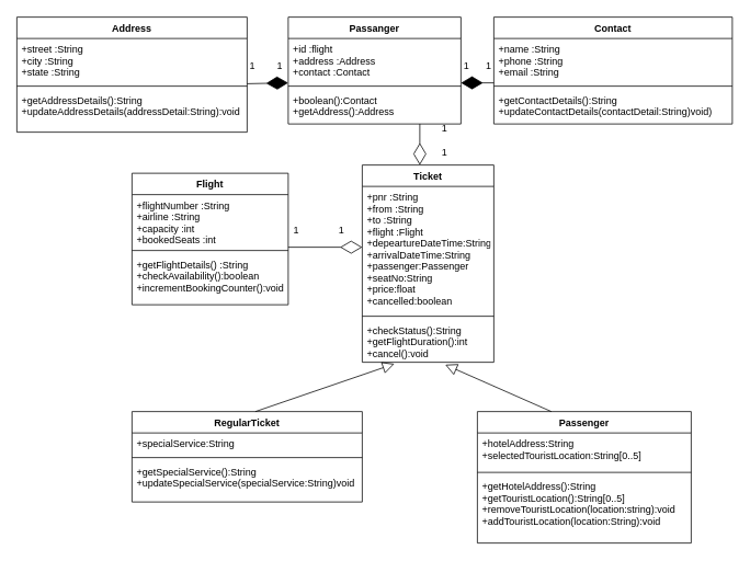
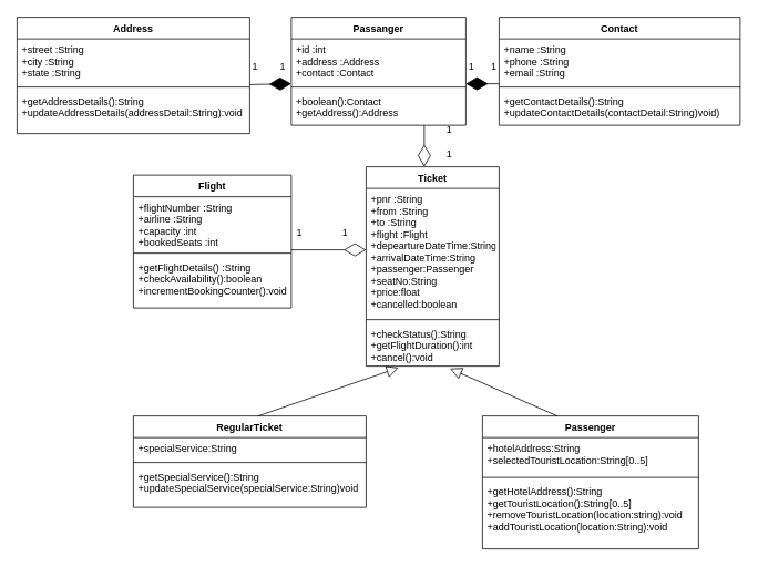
  <mxCell id="0" />
  <mxCell id="1" parent="0" />
  <mxCell id="2" value="Flight" style="swimlane;fontStyle=1;align=center;verticalAlign=top;childLayout=stackLayout;horizontal=1;startSize=26;horizontalStack=0;resizeParent=1;resizeParentMax=0;resizeLast=0;collapsible=1;marginBottom=0;" parent="1" vertex="1"><mxGeometry x="160" y="210" width="190" height="160" as="geometry" /></mxCell>
  <mxCell id="3" value="+flightNumber :String&#10;+airline :String&#10;+capacity :int&#10;+bookedSeats :int" style="text;strokeColor=none;fillColor=none;align=left;verticalAlign=top;spacingLeft=4;spacingRight=4;overflow=hidden;rotatable=0;points=[[0,0.5],[1,0.5]];portConstraint=eastwest;" parent="2" vertex="1"><mxGeometry y="26" width="190" height="64" as="geometry" /></mxCell>
  <mxCell id="4" value="" style="line;strokeWidth=1;fillColor=none;align=left;verticalAlign=middle;spacingTop=-1;spacingLeft=3;spacingRight=3;rotatable=0;labelPosition=right;points=[];portConstraint=eastwest;" parent="2" vertex="1"><mxGeometry y="90" width="190" height="8" as="geometry" /></mxCell>
  <mxCell id="5" value="+getFlightDetails() :String&#10;+checkAvailability():boolean&#10;+incrementBookingCounter():void" style="text;strokeColor=none;fillColor=none;align=left;verticalAlign=top;spacingLeft=4;spacingRight=4;overflow=hidden;rotatable=0;points=[[0,0.5],[1,0.5]];portConstraint=eastwest;" parent="2" vertex="1"><mxGeometry y="98" width="190" height="62" as="geometry" /></mxCell>
  <mxCell id="6" value="Address" style="swimlane;fontStyle=1;align=center;verticalAlign=top;childLayout=stackLayout;horizontal=1;startSize=26;horizontalStack=0;resizeParent=1;resizeParentMax=0;resizeLast=0;collapsible=1;marginBottom=0;" parent="1" vertex="1"><mxGeometry x="20" y="20" width="280" height="140" as="geometry" /></mxCell>
  <mxCell id="7" value="+street :String&#10;+city :String&#10;+state :String" style="text;strokeColor=none;fillColor=none;align=left;verticalAlign=top;spacingLeft=4;spacingRight=4;overflow=hidden;rotatable=0;points=[[0,0.5],[1,0.5]];portConstraint=eastwest;" parent="6" vertex="1"><mxGeometry y="26" width="280" height="54" as="geometry" /></mxCell>
  <mxCell id="8" value="" style="line;strokeWidth=1;fillColor=none;align=left;verticalAlign=middle;spacingTop=-1;spacingLeft=3;spacingRight=3;rotatable=0;labelPosition=right;points=[];portConstraint=eastwest;" parent="6" vertex="1"><mxGeometry y="80" width="280" height="8" as="geometry" /></mxCell>
  <mxCell id="9" value="+getAddressDetails():String&#10;+updateAddressDetails(addressDetail:String):void" style="text;strokeColor=none;fillColor=none;align=left;verticalAlign=top;spacingLeft=4;spacingRight=4;overflow=hidden;rotatable=0;points=[[0,0.5],[1,0.5]];portConstraint=eastwest;" parent="6" vertex="1"><mxGeometry y="88" width="280" height="52" as="geometry" /></mxCell>
  <mxCell id="10" value="Passanger" style="swimlane;fontStyle=1;align=center;verticalAlign=top;childLayout=stackLayout;horizontal=1;startSize=26;horizontalStack=0;resizeParent=1;resizeParentMax=0;resizeLast=0;collapsible=1;marginBottom=0;" parent="1" vertex="1"><mxGeometry x="350" y="20" width="210" height="130" as="geometry" /></mxCell>
- <mxCell id="11" value="+id :flight&#10;+address :Address&#10;+contact :Contact" style="text;strokeColor=none;fillColor=none;align=left;verticalAlign=top;spacingLeft=4;spacingRight=4;overflow=hidden;rotatable=0;points=[[0,0.5],[1,0.5]];portConstraint=eastwest;" parent="10" vertex="1"><mxGeometry y="26" width="210" height="54" as="geometry" /></mxCell>
+ <mxCell id="11" value="+id :int&#10;+address :Address&#10;+contact :Contact" style="text;strokeColor=none;fillColor=none;align=left;verticalAlign=top;spacingLeft=4;spacingRight=4;overflow=hidden;rotatable=0;points=[[0,0.5],[1,0.5]];portConstraint=eastwest;" parent="10" vertex="1"><mxGeometry y="26" width="210" height="54" as="geometry" /></mxCell>
  <mxCell id="12" value="" style="line;strokeWidth=1;fillColor=none;align=left;verticalAlign=middle;spacingTop=-1;spacingLeft=3;spacingRight=3;rotatable=0;labelPosition=right;points=[];portConstraint=eastwest;" parent="10" vertex="1"><mxGeometry y="80" width="210" height="8" as="geometry" /></mxCell>
  <mxCell id="13" value="+boolean():Contact&#10;+getAddress():Address&#10;" style="text;strokeColor=none;fillColor=none;align=left;verticalAlign=top;spacingLeft=4;spacingRight=4;overflow=hidden;rotatable=0;points=[[0,0.5],[1,0.5]];portConstraint=eastwest;" parent="10" vertex="1"><mxGeometry y="88" width="210" height="42" as="geometry" /></mxCell>
  <mxCell id="14" value="Contact" style="swimlane;fontStyle=1;align=center;verticalAlign=top;childLayout=stackLayout;horizontal=1;startSize=26;horizontalStack=0;resizeParent=1;resizeParentMax=0;resizeLast=0;collapsible=1;marginBottom=0;" parent="1" vertex="1"><mxGeometry x="600" y="20" width="290" height="130" as="geometry" /></mxCell>
  <mxCell id="15" value="+name :String&#10;+phone :String&#10;+email :String" style="text;strokeColor=none;fillColor=none;align=left;verticalAlign=top;spacingLeft=4;spacingRight=4;overflow=hidden;rotatable=0;points=[[0,0.5],[1,0.5]];portConstraint=eastwest;" parent="14" vertex="1"><mxGeometry y="26" width="290" height="54" as="geometry" /></mxCell>
  <mxCell id="16" value="" style="line;strokeWidth=1;fillColor=none;align=left;verticalAlign=middle;spacingTop=-1;spacingLeft=3;spacingRight=3;rotatable=0;labelPosition=right;points=[];portConstraint=eastwest;" parent="14" vertex="1"><mxGeometry y="80" width="290" height="8" as="geometry" /></mxCell>
  <mxCell id="17" value="+getContactDetails():String&#10;+updateContactDetails(contactDetail:String)void)" style="text;strokeColor=none;fillColor=none;align=left;verticalAlign=top;spacingLeft=4;spacingRight=4;overflow=hidden;rotatable=0;points=[[0,0.5],[1,0.5]];portConstraint=eastwest;" parent="14" vertex="1"><mxGeometry y="88" width="290" height="42" as="geometry" /></mxCell>
  <mxCell id="18" value="Ticket" style="swimlane;fontStyle=1;align=center;verticalAlign=top;childLayout=stackLayout;horizontal=1;startSize=26;horizontalStack=0;resizeParent=1;resizeParentMax=0;resizeLast=0;collapsible=1;marginBottom=0;" parent="1" vertex="1"><mxGeometry x="440" y="200" width="160" height="240" as="geometry" /></mxCell>
  <mxCell id="19" value="" style="endArrow=diamondThin;endFill=0;endSize=24;html=1;" parent="18" edge="1"><mxGeometry width="160" relative="1" as="geometry"><mxPoint x="70" y="-50" as="sourcePoint" /><mxPoint x="70" as="targetPoint" /></mxGeometry></mxCell>
  <mxCell id="20" value="+pnr :String&#10;+from :String&#10;+to :String&#10;+flight :Flight&#10;+depeartureDateTime:String&#10;+arrivalDateTime:String&#10;+passenger:Passenger&#10;+seatNo:String&#10;+price:float&#10;+cancelled:boolean" style="text;strokeColor=none;fillColor=none;align=left;verticalAlign=top;spacingLeft=4;spacingRight=4;overflow=hidden;rotatable=0;points=[[0,0.5],[1,0.5]];portConstraint=eastwest;" parent="18" vertex="1"><mxGeometry y="26" width="160" height="154" as="geometry" /></mxCell>
  <mxCell id="21" value="" style="line;strokeWidth=1;fillColor=none;align=left;verticalAlign=middle;spacingTop=-1;spacingLeft=3;spacingRight=3;rotatable=0;labelPosition=right;points=[];portConstraint=eastwest;" parent="18" vertex="1"><mxGeometry y="180" width="160" height="8" as="geometry" /></mxCell>
  <mxCell id="22" value="+checkStatus():String&#10;+getFlightDuration():int&#10;+cancel():void" style="text;strokeColor=none;fillColor=none;align=left;verticalAlign=top;spacingLeft=4;spacingRight=4;overflow=hidden;rotatable=0;points=[[0,0.5],[1,0.5]];portConstraint=eastwest;" parent="18" vertex="1"><mxGeometry y="188" width="160" height="52" as="geometry" /></mxCell>
  <mxCell id="23" value="RegularTicket" style="swimlane;fontStyle=1;align=center;verticalAlign=top;childLayout=stackLayout;horizontal=1;startSize=26;horizontalStack=0;resizeParent=1;resizeParentMax=0;resizeLast=0;collapsible=1;marginBottom=0;" parent="1" vertex="1"><mxGeometry x="160" y="500" width="280" height="110" as="geometry" /></mxCell>
  <mxCell id="24" value="+specialService:String" style="text;strokeColor=none;fillColor=none;align=left;verticalAlign=top;spacingLeft=4;spacingRight=4;overflow=hidden;rotatable=0;points=[[0,0.5],[1,0.5]];portConstraint=eastwest;" parent="23" vertex="1"><mxGeometry y="26" width="280" height="26" as="geometry" /></mxCell>
  <mxCell id="25" value="" style="line;strokeWidth=1;fillColor=none;align=left;verticalAlign=middle;spacingTop=-1;spacingLeft=3;spacingRight=3;rotatable=0;labelPosition=right;points=[];portConstraint=eastwest;" parent="23" vertex="1"><mxGeometry y="52" width="280" height="8" as="geometry" /></mxCell>
  <mxCell id="26" value="+getSpecialService():String&#10;+updateSpecialService(specialService:String)void" style="text;strokeColor=none;fillColor=none;align=left;verticalAlign=top;spacingLeft=4;spacingRight=4;overflow=hidden;rotatable=0;points=[[0,0.5],[1,0.5]];portConstraint=eastwest;" parent="23" vertex="1"><mxGeometry y="60" width="280" height="50" as="geometry" /></mxCell>
  <mxCell id="27" value="Passenger" style="swimlane;fontStyle=1;align=center;verticalAlign=top;childLayout=stackLayout;horizontal=1;startSize=26;horizontalStack=0;resizeParent=1;resizeParentMax=0;resizeLast=0;collapsible=1;marginBottom=0;" parent="1" vertex="1"><mxGeometry x="580" y="500" width="260" height="160" as="geometry" /></mxCell>
  <mxCell id="28" value="+hotelAddress:String&#10;+selectedTouristLocation:String[0..5]" style="text;strokeColor=none;fillColor=none;align=left;verticalAlign=top;spacingLeft=4;spacingRight=4;overflow=hidden;rotatable=0;points=[[0,0.5],[1,0.5]];portConstraint=eastwest;" parent="27" vertex="1"><mxGeometry y="26" width="260" height="44" as="geometry" /></mxCell>
  <mxCell id="29" value="" style="line;strokeWidth=1;fillColor=none;align=left;verticalAlign=middle;spacingTop=-1;spacingLeft=3;spacingRight=3;rotatable=0;labelPosition=right;points=[];portConstraint=eastwest;" parent="27" vertex="1"><mxGeometry y="70" width="260" height="8" as="geometry" /></mxCell>
  <mxCell id="30" value="+getHotelAddress():String&#10;+getTouristLocation():String[0..5]&#10;+removeTouristLocation(location:string):void&#10;+addTouristLocation(location:String):void" style="text;strokeColor=none;fillColor=none;align=left;verticalAlign=top;spacingLeft=4;spacingRight=4;overflow=hidden;rotatable=0;points=[[0,0.5],[1,0.5]];portConstraint=eastwest;" parent="27" vertex="1"><mxGeometry y="78" width="260" height="82" as="geometry" /></mxCell>
  <mxCell id="31" value="" style="endArrow=diamondThin;endFill=0;endSize=24;html=1;" parent="1" edge="1"><mxGeometry width="160" relative="1" as="geometry"><mxPoint x="350" y="300" as="sourcePoint" /><mxPoint x="440" y="300" as="targetPoint" /></mxGeometry></mxCell>
  <mxCell id="32" value="1" style="text;html=1;strokeColor=none;fillColor=none;align=center;verticalAlign=middle;whiteSpace=wrap;rounded=0;" parent="1" vertex="1"><mxGeometry x="350" y="270" width="20" height="20" as="geometry" /></mxCell>
  <mxCell id="33" value="1" style="text;html=1;strokeColor=none;fillColor=none;align=center;verticalAlign=middle;whiteSpace=wrap;rounded=0;" parent="1" vertex="1"><mxGeometry x="405" y="270" width="20" height="20" as="geometry" /></mxCell>
  <mxCell id="34" value="" style="endArrow=diamondThin;endFill=1;endSize=24;html=1;" parent="1" source="8" edge="1"><mxGeometry width="160" relative="1" as="geometry"><mxPoint x="310" y="100" as="sourcePoint" /><mxPoint x="350" y="100" as="targetPoint" /></mxGeometry></mxCell>
  <mxCell id="35" value="" style="endArrow=diamondThin;endFill=1;endSize=24;html=1;" parent="1" edge="1"><mxGeometry width="160" relative="1" as="geometry"><mxPoint x="600" y="100" as="sourcePoint" /><mxPoint x="560" y="100" as="targetPoint" /><Array as="points"><mxPoint x="600" y="100" /></Array></mxGeometry></mxCell>
  <mxCell id="36" value="" style="endArrow=block;endFill=0;endSize=12;html=1;exitX=0.346;exitY=0;exitDx=0;exitDy=0;exitPerimeter=0;entryX=0.631;entryY=1.058;entryDx=0;entryDy=0;entryPerimeter=0;" parent="1" source="27" target="22" edge="1"><mxGeometry width="160" relative="1" as="geometry"><mxPoint x="380" y="470" as="sourcePoint" /><mxPoint x="540" y="470" as="targetPoint" /></mxGeometry></mxCell>
  <mxCell id="37" value="" style="endArrow=block;endFill=0;endSize=12;html=1;exitX=0.536;exitY=0;exitDx=0;exitDy=0;exitPerimeter=0;entryX=0.244;entryY=1.038;entryDx=0;entryDy=0;entryPerimeter=0;" parent="1" source="23" edge="1" target="22"><mxGeometry width="160" relative="1" as="geometry"><mxPoint x="569" y="506.98" as="sourcePoint" /><mxPoint x="480" y="446" as="targetPoint" /></mxGeometry></mxCell>
  <mxCell id="38" value="1&amp;nbsp; &amp;nbsp; &amp;nbsp; &amp;nbsp; 1" style="text;html=1;align=center;verticalAlign=middle;resizable=0;points=[];autosize=1;" parent="1" vertex="1"><mxGeometry x="293" y="70" width="60" height="20" as="geometry" /></mxCell>
  <mxCell id="39" value="1&amp;nbsp; &amp;nbsp; &amp;nbsp; 1" style="text;html=1;align=center;verticalAlign=middle;resizable=0;points=[];autosize=1;" parent="1" vertex="1"><mxGeometry x="555" y="70" width="50" height="20" as="geometry" /></mxCell>
  <mxCell id="40" value="1&lt;br&gt;&lt;br&gt;1" style="text;html=1;align=center;verticalAlign=middle;resizable=0;points=[];autosize=1;" parent="1" vertex="1"><mxGeometry x="530" y="145" width="20" height="50" as="geometry" /></mxCell>
